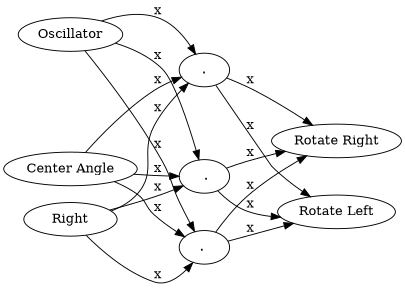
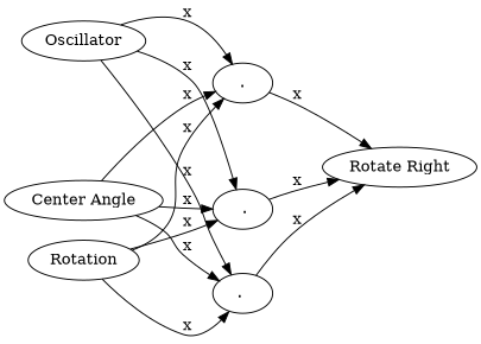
  digraph {
    rankdir=LR
    Oscillator
    " ."
    ". "
    "."
    "Rotate Right"
-   "Rotate Left"
    "Center Angle"
-   Rotation [label=Right]
+   Rotation
    Oscillator -> " ." [label=x]
    Oscillator -> ". " [label=x]
    Oscillator -> "." [label=x]
    " ." -> "Rotate Right" [label=x]
-   " ." -> "Rotate Left" [label=x]
    ". " -> "Rotate Right" [label=x]
-   ". " -> "Rotate Left" [label=x]
    "." -> "Rotate Right" [label=x]
-   "." -> "Rotate Left" [label=x]
    "Center Angle" -> " ." [label=x]
    "Center Angle" -> ". " [label=x]
    "Center Angle" -> "." [label=x]
    Rotation -> " ." [label=x]
    Rotation -> ". " [label=x]
    Rotation -> "." [label=x]
  }
